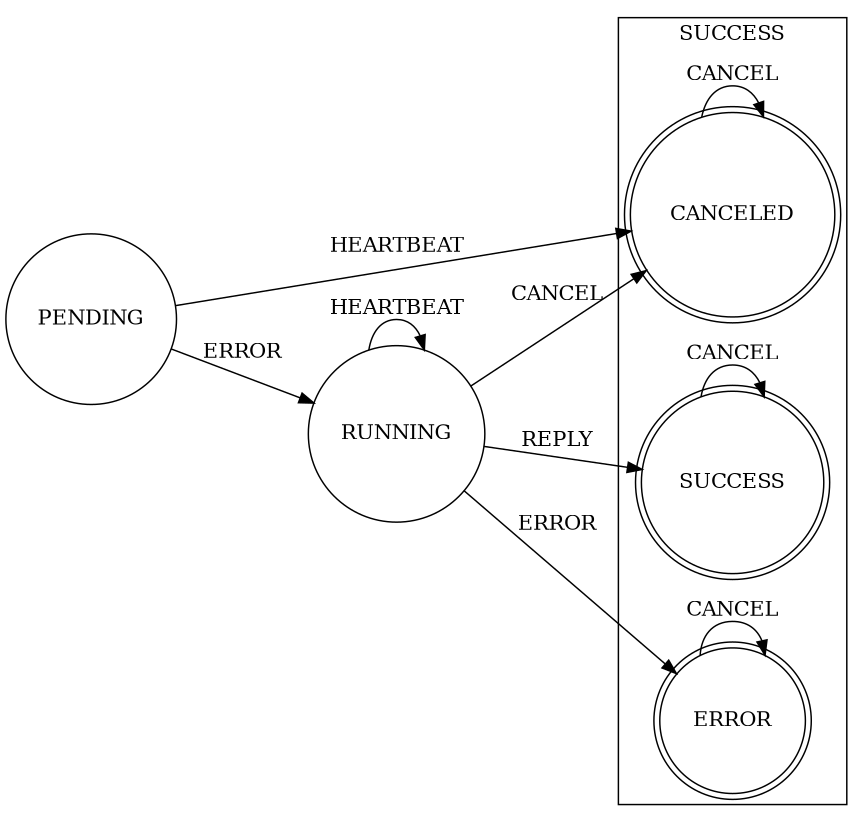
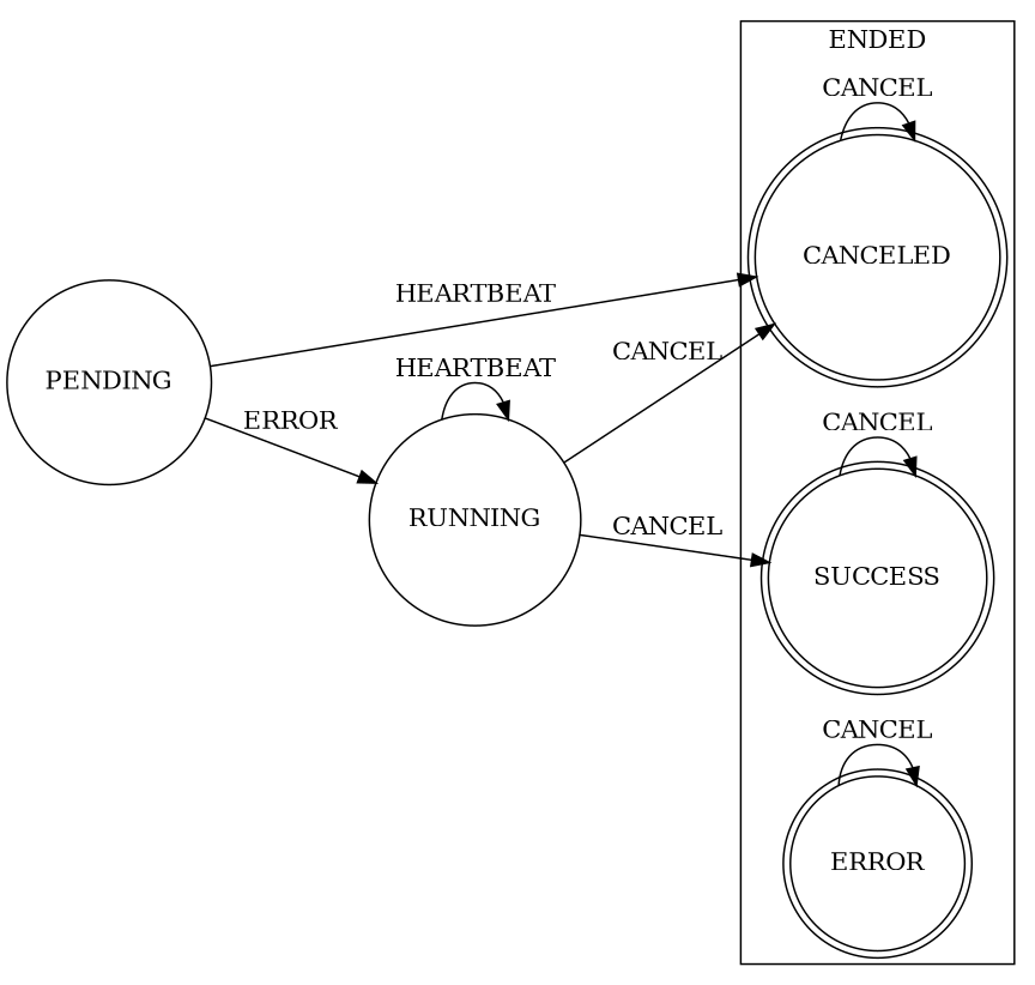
  digraph {
    rankdir=LR
    node [shape=doublecircle]
    SUCCESS
    ERROR
    CANCELED
    PENDING [shape=circle]
    RUNNING [shape=circle]
    subgraph cluster_1 {
-     label=SUCCESS
+     label=ENDED
      SUCCESS
      ERROR
      CANCELED
    }
    SUCCESS -> SUCCESS [label=CANCEL]
    ERROR -> ERROR [label=CANCEL]
    CANCELED -> CANCELED [label=CANCEL]
    PENDING -> CANCELED [label=HEARTBEAT]
    PENDING -> RUNNING [label=ERROR]
-   RUNNING -> SUCCESS [label=REPLY]
-   RUNNING -> ERROR [label=ERROR]
+   RUNNING -> SUCCESS [label=CANCEL]
    RUNNING -> CANCELED [label=CANCEL]
    RUNNING -> RUNNING [label=HEARTBEAT]
  }
